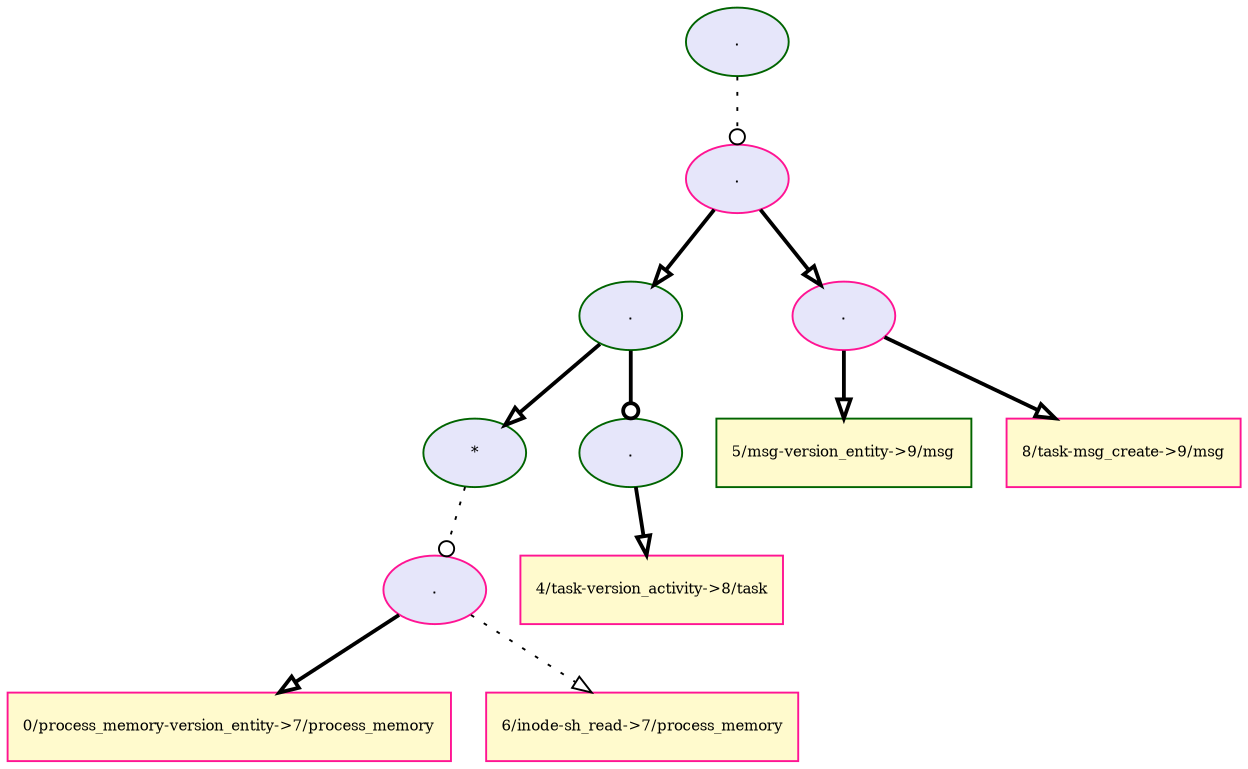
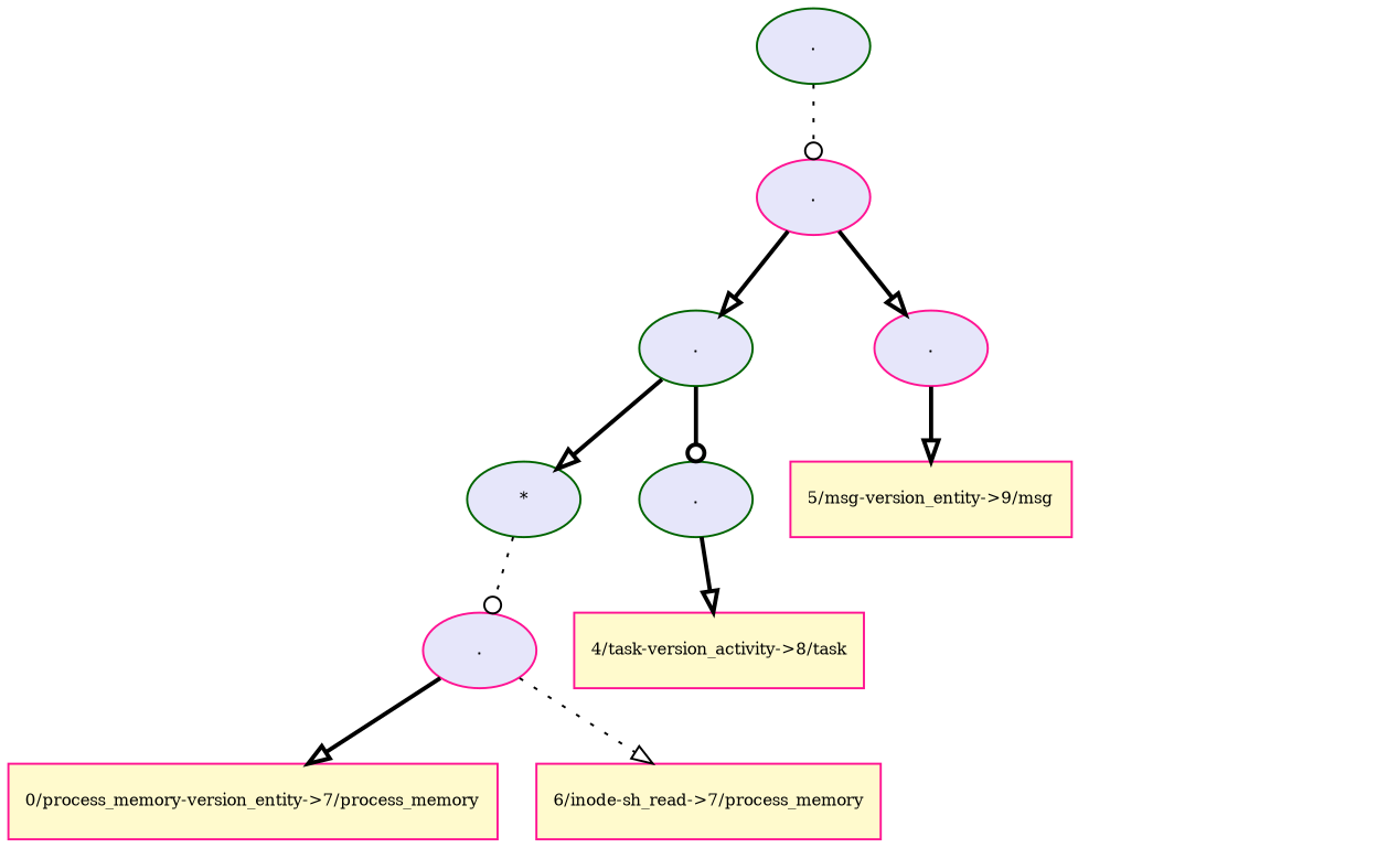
  digraph {
    node [color=deeppink fillcolor="#e6e6fa" fontsize=8 shape=ellipse style=filled]
    edge [arrowhead=onormal color="#000000" fontsize=8 style=bold]
    n1 [color=darkgreen label="."]
    n2 [label="."]
    n3 [color=darkgreen label="."]
    n4 [label="."]
    n5 [color=darkgreen label="*"]
    n6 [color=darkgreen label="."]
-   n7 [color=darkgreen fillcolor="#fffacd" label="5/msg-version_entity->9/msg" shape=rectangle]
-   n8 [fillcolor="#fffacd" label="8/task-msg_create->9/msg" shape=rectangle]
+   n7 [fillcolor="#fffacd" label="5/msg-version_entity->9/msg" shape=rectangle]
    n9 [label="."]
    n10 [fillcolor="#fffacd" label="4/task-version_activity->8/task" shape=rectangle]
    n11 [fillcolor="#fffacd" label="0/process_memory-version_entity->7/process_memory" shape=rectangle]
    n12 [fillcolor="#fffacd" label="6/inode-sh_read->7/process_memory" shape=rectangle]
    n1 -> n2 [arrowhead=odot style=dotted]
    n2 -> n3
    n2 -> n4
    n3 -> n5
    n3 -> n6 [arrowhead=odot]
    n4 -> n7
-   n4 -> n8
    n5 -> n9 [arrowhead=odot style=dotted]
    n6 -> n10
    n9 -> n11
    n9 -> n12 [style=dotted]
  }
